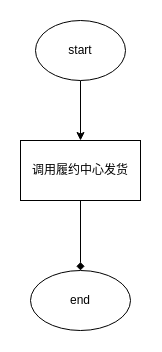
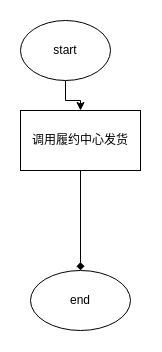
  <mxCell id="0" />
  <mxCell id="1" parent="0" />
  <mxCell id="2" value="" style="edgeStyle=orthogonalEdgeStyle;rounded=0;orthogonalLoop=1;jettySize=auto;html=1;" edge="1" parent="1" source="3" target="5"><mxGeometry relative="1" as="geometry" /></mxCell>
- <mxCell id="3" value="start" style="ellipse;whiteSpace=wrap;html=1;" vertex="1" parent="1"><mxGeometry x="35" y="20" width="90" height="60" as="geometry" /></mxCell>
+ <mxCell id="3" value="start" style="ellipse;whiteSpace=wrap;html=1;" vertex="1" parent="1"><mxGeometry x="20" y="20" width="90" height="60" as="geometry" /></mxCell>
  <mxCell id="4" value="" style="edgeStyle=orthogonalEdgeStyle;rounded=0;orthogonalLoop=1;jettySize=auto;html=1;endArrow=diamond;" edge="1" parent="1" source="5" target="6"><mxGeometry relative="1" as="geometry" /></mxCell>
- <mxCell id="5" value="调用履约中心发货" style="rounded=0;whiteSpace=wrap;html=1;" vertex="1" parent="1"><mxGeometry x="20" y="140" width="120" height="60" as="geometry" /></mxCell>
+ <mxCell id="5" value="调用履约中心发货" style="rounded=0;whiteSpace=wrap;html=1;" vertex="1" parent="1"><mxGeometry x="20" y="110" width="120" height="60" as="geometry" /></mxCell>
  <mxCell id="6" value="end" style="ellipse;whiteSpace=wrap;html=1;" vertex="1" parent="1"><mxGeometry x="30" y="270" width="100" height="60" as="geometry" /></mxCell>
